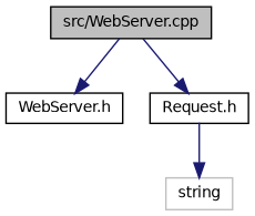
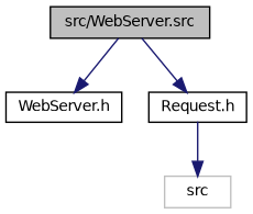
  digraph {
    fontname="DejaVu Sans"
    node [color=black fillcolor=white fontname="DejaVu Sans" fontsize=10 shape=record style=filled]
    edge [color=midnightblue fontname="DejaVu Sans" fontsize=10 labelfontname=Helvetica labelfontsize=10 style=solid]
-   n1 [fillcolor=grey75 fontcolor=black height=0.2 label="src/WebServer.cpp" width=0.4]
+   n1 [fillcolor=grey75 fontcolor=black height=0.2 label="src/WebServer.src" width=0.4]
    n2 [height=0.2 label="WebServer.h" width=0.4]
    n3 [height=0.2 label="Request.h" width=0.4]
-   n4 [color=grey75 height=0.2 label=string width=0.4]
+   n4 [color=grey75 height=0.2 label=src width=0.4]
    n1 -> n2
    n1 -> n3
    n3 -> n4
  }
